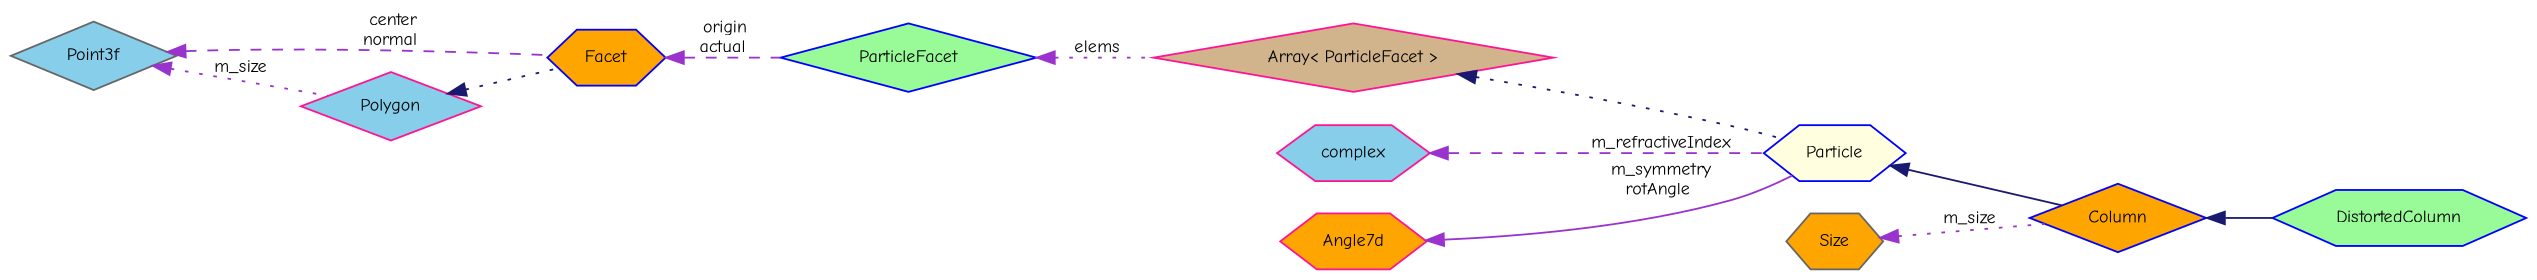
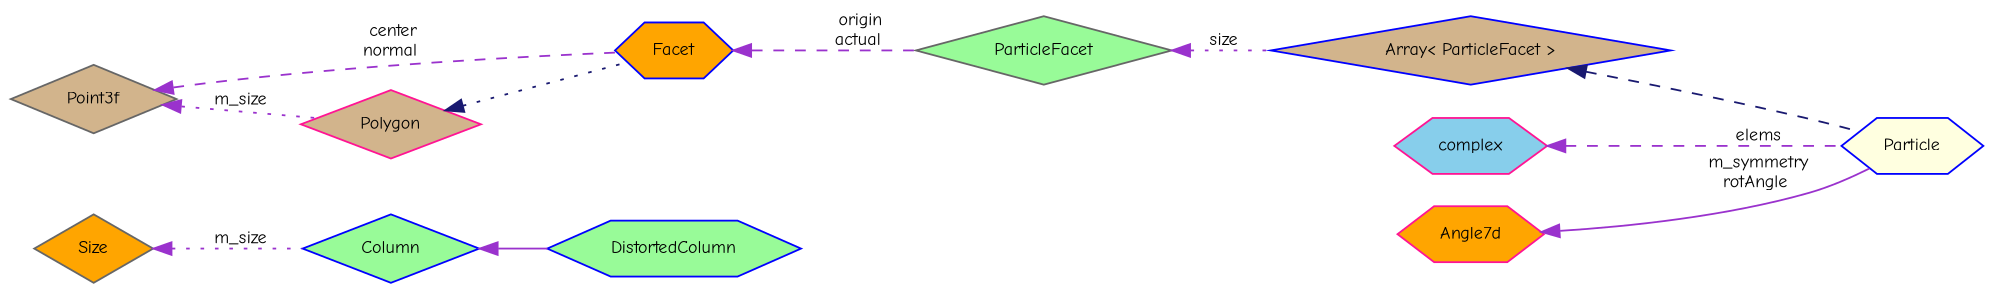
  digraph {
    fontname="Comic Neue"
    rankdir=LR
    node [color=blue fillcolor=palegreen fontname="Comic Neue" fontsize=10 shape=hexagon style=filled]
    edge [color=darkorchid3 dir=back fontname="Comic Neue" fontsize=10 labelfontname=Helvetica labelfontsize=10 style=dotted]
    n1 [fontcolor=black height=0.2 label=DistortedColumn width=0.4]
-   n2 [fillcolor=orange height=0.2 label=Column shape=diamond width=0.4]
+   n2 [height=0.2 label=Column shape=diamond width=0.4]
    n3 [fillcolor=lightyellow height=0.2 label=Particle width=0.4]
-   n4 [color=deeppink fillcolor=tan height=0.2 label="Array\< ParticleFacet \>" shape=diamond width=0.4]
-   n5 [height=0.2 label=ParticleFacet shape=diamond width=0.4]
+   n4 [fillcolor=tan height=0.2 label="Array\< ParticleFacet \>" shape=diamond width=0.4]
+   n5 [color=gray40 height=0.2 label=ParticleFacet shape=diamond width=0.4]
    n6 [fillcolor=orange height=0.2 label=Facet width=0.4]
-   n7 [color=deeppink fillcolor=skyblue height=0.2 label=Polygon shape=diamond width=0.4]
-   n8 [color=gray40 fillcolor=skyblue height=0.2 label=Point3f shape=diamond width=0.4]
+   n7 [color=deeppink fillcolor=tan height=0.2 label=Polygon shape=diamond width=0.4]
+   n8 [color=gray40 fillcolor=tan height=0.2 label=Point3f shape=diamond width=0.4]
    n9 [color=deeppink fillcolor=skyblue height=0.2 label=complex width=0.4]
    n10 [color=deeppink fillcolor=orange height=0.2 label=Angle7d width=0.4]
-   n11 [color=gray40 fillcolor=orange height=0.2 label=Size width=0.4]
-   n2 -> n1 [color=midnightblue style=solid]
-   n3 -> n2 [color=midnightblue style=solid]
-   n4 -> n3 [color=midnightblue]
-   n5 -> n4 [label=" elems"]
+   n11 [color=gray40 fillcolor=orange height=0.2 label=Size shape=diamond width=0.4]
+   n2 -> n1 [style=solid]
+   n4 -> n3 [color=midnightblue style=dashed]
+   n5 -> n4 [label=" size"]
    n6 -> n5 [label=" origin\nactual" style=dashed]
    n7 -> n6 [color=midnightblue]
    n8 -> n6 [label=" center\nnormal" style=dashed]
    n8 -> n7 [label=" m_size"]
-   n9 -> n3 [label=" m_refractiveIndex" style=dashed]
+   n9 -> n3 [label=" elems" style=dashed]
    n10 -> n3 [label=" m_symmetry\nrotAngle" style=solid]
    n11 -> n2 [label=" m_size"]
  }
